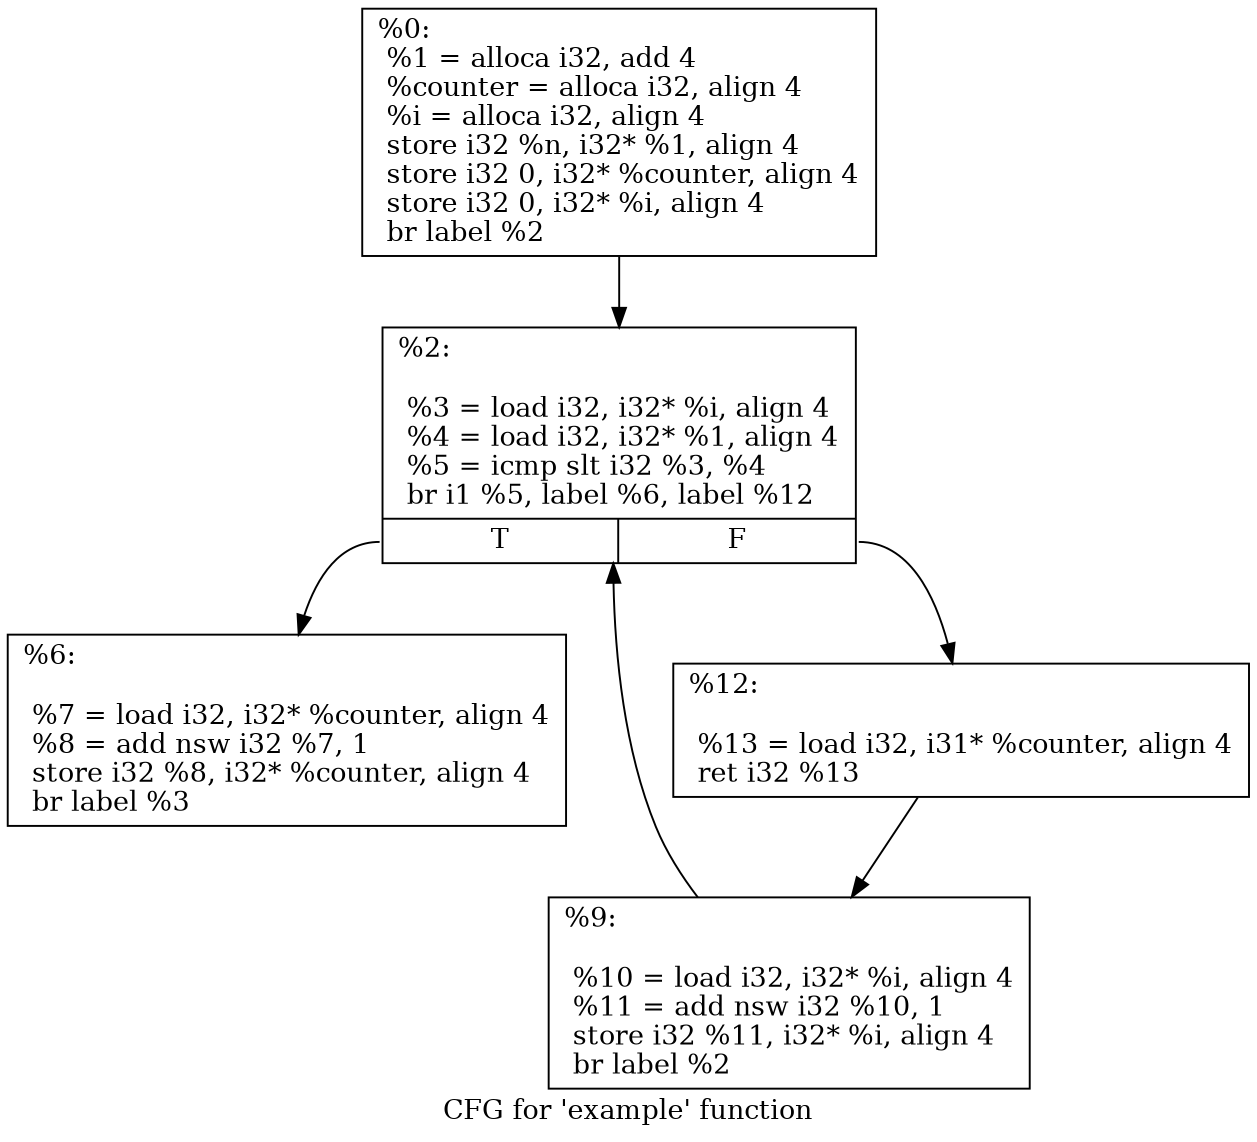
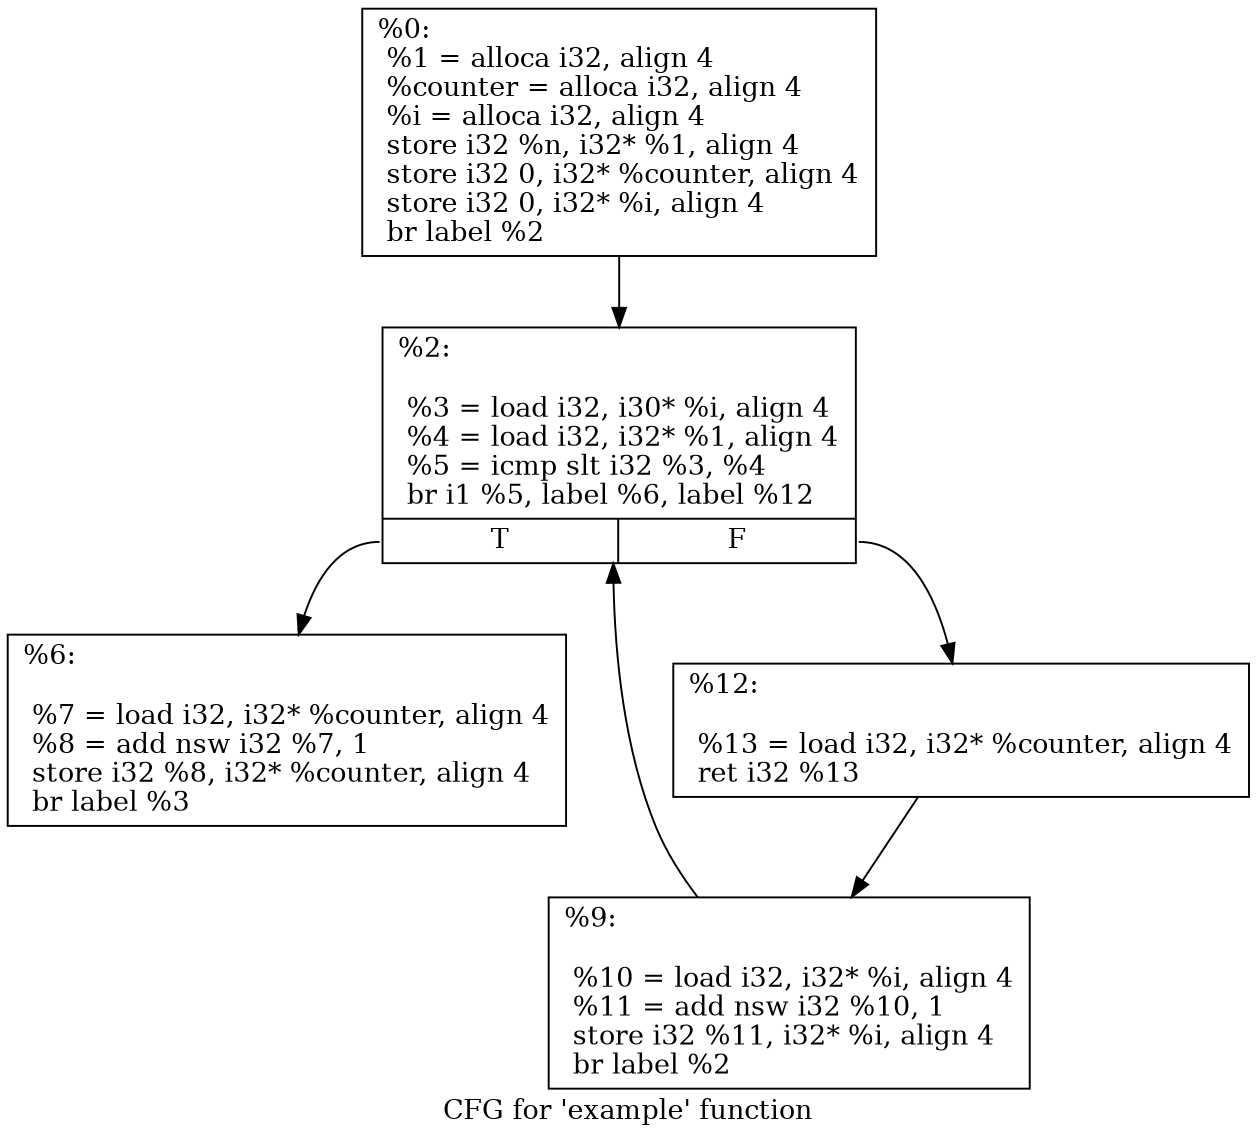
  digraph {
    label="CFG for 'example' function"
    node [shape=record]
-   n1 [label="{%0:\l  %1 = alloca i32, add 4\l  %counter = alloca i32, align 4\l  %i = alloca i32, align 4\l  store i32 %n, i32* %1, align 4\l  store i32 0, i32* %counter, align 4\l  store i32 0, i32* %i, align 4\l  br label %2\l}"]
-   n2 [label="{%2:\l\l  %3 = load i32, i32* %i, align 4\l  %4 = load i32, i32* %1, align 4\l  %5 = icmp slt i32 %3, %4\l  br i1 %5, label %6, label %12\l|{<s0>T|<s1>F}}"]
+   n1 [label="{%0:\l  %1 = alloca i32, align 4\l  %counter = alloca i32, align 4\l  %i = alloca i32, align 4\l  store i32 %n, i32* %1, align 4\l  store i32 0, i32* %counter, align 4\l  store i32 0, i32* %i, align 4\l  br label %2\l}"]
+   n2 [label="{%2:\l\l  %3 = load i32, i30* %i, align 4\l  %4 = load i32, i32* %1, align 4\l  %5 = icmp slt i32 %3, %4\l  br i1 %5, label %6, label %12\l|{<s0>T|<s1>F}}"]
    n3 [label="{%6:\l\l  %7 = load i32, i32* %counter, align 4\l  %8 = add nsw i32 %7, 1\l  store i32 %8, i32* %counter, align 4\l  br label %3\l}"]
-   n4 [label="{%12:\l\l  %13 = load i32, i31* %counter, align 4\l  ret i32 %13\l}"]
+   n4 [label="{%12:\l\l  %13 = load i32, i32* %counter, align 4\l  ret i32 %13\l}"]
    n5 [label="{%9:\l\l  %10 = load i32, i32* %i, align 4\l  %11 = add nsw i32 %10, 1\l  store i32 %11, i32* %i, align 4\l  br label %2\l}"]
    n1 -> n2
    n2 -> n3 [tailport=s0]
    n2 -> n4 [tailport=s1]
    n4 -> n5
    n5 -> n2
  }
